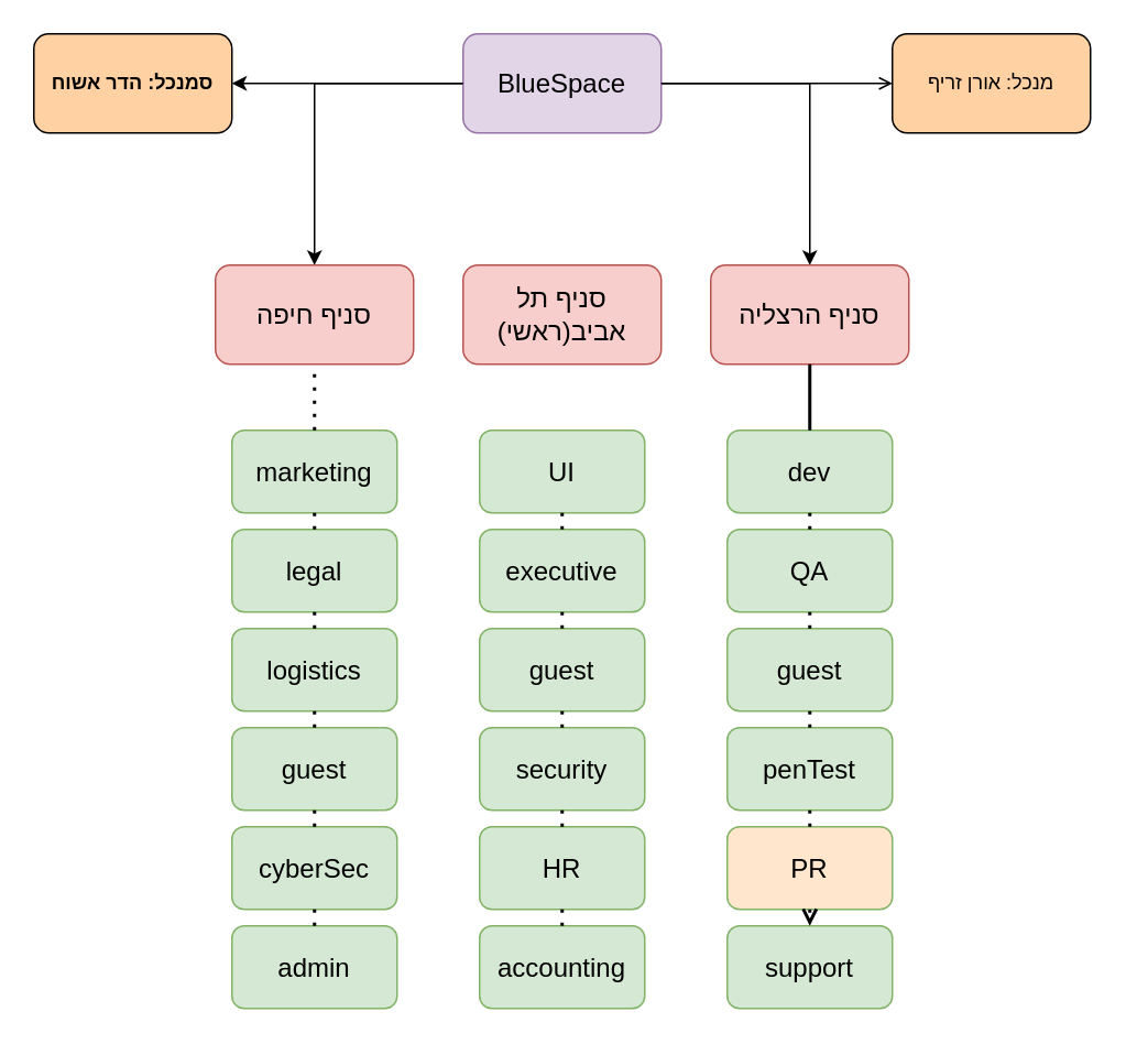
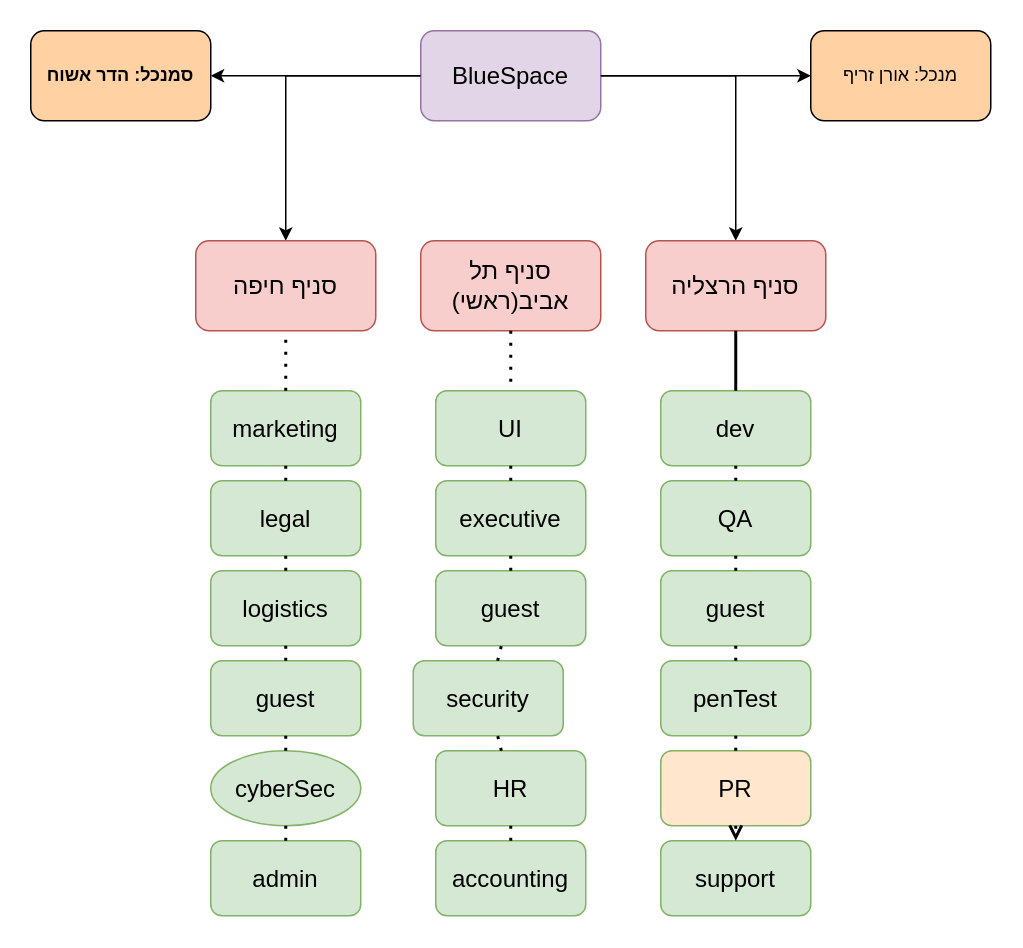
  <mxCell id="0" />
  <mxCell id="1" parent="0" />
  <mxCell id="2" style="edgeStyle=orthogonalEdgeStyle;rounded=0;orthogonalLoop=1;jettySize=auto;html=1;fontSize=36;" edge="1" parent="1" source="4" target="5"><mxGeometry relative="1" as="geometry" /></mxCell>
  <mxCell id="3" style="edgeStyle=orthogonalEdgeStyle;rounded=0;orthogonalLoop=1;jettySize=auto;html=1;fontSize=36;" edge="1" parent="1" source="4" target="6"><mxGeometry relative="1" as="geometry" /></mxCell>
  <mxCell id="4" value="&lt;font size=&quot;3&quot;&gt;BlueSpace&lt;/font&gt;" style="rounded=1;whiteSpace=wrap;html=1;fillColor=#e1d5e7;strokeColor=#9673a6;" vertex="1" parent="1"><mxGeometry x="280" y="20" width="120" height="60" as="geometry" /></mxCell>
  <mxCell id="5" value="&lt;font size=&quot;3&quot;&gt;סניף חיפה&lt;br&gt;&lt;/font&gt;" style="rounded=1;whiteSpace=wrap;html=1;fillColor=#f8cecc;strokeColor=#b85450;" vertex="1" parent="1"><mxGeometry x="130" y="160" width="120" height="60" as="geometry" /></mxCell>
  <mxCell id="6" value="&lt;font size=&quot;3&quot;&gt;סניף הרצליה&lt;br&gt;&lt;/font&gt;" style="rounded=1;whiteSpace=wrap;html=1;fillColor=#f8cecc;strokeColor=#b85450;" vertex="1" parent="1"><mxGeometry x="430" y="160" width="120" height="60" as="geometry" /></mxCell>
  <mxCell id="7" value="&lt;font style=&quot;font-size: 16px;&quot;&gt;סניף תל אביב(ראשי)&lt;/font&gt;" style="rounded=1;whiteSpace=wrap;html=1;fillColor=#f8cecc;strokeColor=#b85450;" vertex="1" parent="1"><mxGeometry x="280" y="160" width="120" height="60" as="geometry" /></mxCell>
  <mxCell id="8" value="marketing" style="rounded=1;whiteSpace=wrap;html=1;fontSize=16;fillColor=#d5e8d4;strokeColor=#82b366;" vertex="1" parent="1"><mxGeometry x="140" y="260" width="100" height="50" as="geometry" /></mxCell>
  <mxCell id="9" value="legal" style="rounded=1;whiteSpace=wrap;html=1;fontSize=16;fillColor=#d5e8d4;strokeColor=#82b366;" vertex="1" parent="1"><mxGeometry x="140" y="320" width="100" height="50" as="geometry" /></mxCell>
  <mxCell id="10" value="admin" style="rounded=1;whiteSpace=wrap;html=1;fontSize=16;fillColor=#d5e8d4;strokeColor=#82b366;" vertex="1" parent="1"><mxGeometry x="140" y="560" width="100" height="50" as="geometry" /></mxCell>
- <mxCell id="11" value="cyberSec" style="rounded=1;whiteSpace=wrap;html=1;fontSize=16;fillColor=#d5e8d4;strokeColor=#82b366;" vertex="1" parent="1"><mxGeometry x="140" y="500" width="100" height="50" as="geometry" /></mxCell>
+ <mxCell id="11" value="cyberSec" style="ellipse;whiteSpace=wrap;html=1;fontSize=16;fillColor=#d5e8d4;strokeColor=#82b366;" vertex="1" parent="1"><mxGeometry x="140" y="500" width="100" height="50" as="geometry" /></mxCell>
  <mxCell id="12" value="logistics" style="rounded=1;whiteSpace=wrap;html=1;fontSize=16;fillColor=#d5e8d4;strokeColor=#82b366;" vertex="1" parent="1"><mxGeometry x="140" y="380" width="100" height="50" as="geometry" /></mxCell>
  <mxCell id="13" value="guest" style="rounded=1;whiteSpace=wrap;html=1;fontSize=16;fillColor=#d5e8d4;strokeColor=#82b366;" vertex="1" parent="1"><mxGeometry x="140" y="440" width="100" height="50" as="geometry" /></mxCell>
  <mxCell id="14" value="UI" style="rounded=1;whiteSpace=wrap;html=1;fontSize=16;fillColor=#d5e8d4;strokeColor=#82b366;" vertex="1" parent="1"><mxGeometry x="290" y="260" width="100" height="50" as="geometry" /></mxCell>
  <mxCell id="15" value="HR" style="rounded=1;whiteSpace=wrap;html=1;fontSize=16;fillColor=#d5e8d4;strokeColor=#82b366;" vertex="1" parent="1"><mxGeometry x="290" y="500" width="100" height="50" as="geometry" /></mxCell>
- <mxCell id="16" value="security" style="rounded=1;whiteSpace=wrap;html=1;fontSize=16;fillColor=#d5e8d4;strokeColor=#82b366;" vertex="1" parent="1"><mxGeometry x="290" y="440" width="100" height="50" as="geometry" /></mxCell>
+ <mxCell id="16" value="security" style="rounded=1;whiteSpace=wrap;html=1;fontSize=16;fillColor=#d5e8d4;strokeColor=#82b366;" vertex="1" parent="1"><mxGeometry x="275" y="440" width="100" height="50" as="geometry" /></mxCell>
  <mxCell id="17" value="executive" style="rounded=1;whiteSpace=wrap;html=1;fontSize=16;fillColor=#d5e8d4;strokeColor=#82b366;" vertex="1" parent="1"><mxGeometry x="290" y="320" width="100" height="50" as="geometry" /></mxCell>
  <mxCell id="18" value="guest" style="rounded=1;whiteSpace=wrap;html=1;fontSize=16;fillColor=#d5e8d4;strokeColor=#82b366;" vertex="1" parent="1"><mxGeometry x="290" y="380" width="100" height="50" as="geometry" /></mxCell>
  <mxCell id="19" value="accounting" style="rounded=1;whiteSpace=wrap;html=1;fontSize=16;fillColor=#d5e8d4;strokeColor=#82b366;" vertex="1" parent="1"><mxGeometry x="290" y="560" width="100" height="50" as="geometry" /></mxCell>
  <mxCell id="20" value="dev" style="rounded=1;whiteSpace=wrap;html=1;fontSize=16;fillColor=#d5e8d4;strokeColor=#82b366;" vertex="1" parent="1"><mxGeometry x="440" y="260" width="100" height="50" as="geometry" /></mxCell>
  <mxCell id="21" value="PR" style="rounded=1;whiteSpace=wrap;html=1;fontSize=16;fillColor=#ffe6cc;strokeColor=#82b366;" vertex="1" parent="1"><mxGeometry x="440" y="500" width="100" height="50" as="geometry" /></mxCell>
  <mxCell id="22" value="penTest" style="rounded=1;whiteSpace=wrap;html=1;fontSize=16;fillColor=#d5e8d4;strokeColor=#82b366;" vertex="1" parent="1"><mxGeometry x="440" y="440" width="100" height="50" as="geometry" /></mxCell>
  <mxCell id="23" value="QA" style="rounded=1;whiteSpace=wrap;html=1;fontSize=16;fillColor=#d5e8d4;strokeColor=#82b366;" vertex="1" parent="1"><mxGeometry x="440" y="320" width="100" height="50" as="geometry" /></mxCell>
  <mxCell id="24" value="guest" style="rounded=1;whiteSpace=wrap;html=1;fontSize=16;fillColor=#d5e8d4;strokeColor=#82b366;" vertex="1" parent="1"><mxGeometry x="440" y="380" width="100" height="50" as="geometry" /></mxCell>
  <mxCell id="25" value="support" style="rounded=1;whiteSpace=wrap;html=1;fontSize=16;fillColor=#d5e8d4;strokeColor=#82b366;" vertex="1" parent="1"><mxGeometry x="440" y="560" width="100" height="50" as="geometry" /></mxCell>
  <mxCell id="26" value="" style="endArrow=none;dashed=1;html=1;dashPattern=1 3;strokeWidth=2;rounded=0;fontSize=16;" edge="1" parent="1" source="8" target="5"><mxGeometry width="50" height="50" relative="1" as="geometry"><mxPoint x="300" y="330" as="sourcePoint" /><mxPoint x="350" y="280" as="targetPoint" /></mxGeometry></mxCell>
  <mxCell id="27" value="" style="endArrow=none;dashed=1;html=1;dashPattern=1 3;strokeWidth=2;rounded=0;fontSize=16;" edge="1" parent="1" source="12" target="9"><mxGeometry width="50" height="50" relative="1" as="geometry"><mxPoint x="200" y="270" as="sourcePoint" /><mxPoint x="200" y="230" as="targetPoint" /></mxGeometry></mxCell>
  <mxCell id="28" value="" style="endArrow=none;dashed=1;html=1;dashPattern=1 3;strokeWidth=2;rounded=0;fontSize=16;" edge="1" parent="1" source="8" target="9"><mxGeometry width="50" height="50" relative="1" as="geometry"><mxPoint x="210" y="280" as="sourcePoint" /><mxPoint x="210" y="240" as="targetPoint" /></mxGeometry></mxCell>
  <mxCell id="29" value="" style="endArrow=none;dashed=1;html=1;dashPattern=1 3;strokeWidth=2;rounded=0;fontSize=16;" edge="1" parent="1" source="12" target="13"><mxGeometry width="50" height="50" relative="1" as="geometry"><mxPoint x="220" y="290" as="sourcePoint" /><mxPoint x="220" y="250" as="targetPoint" /></mxGeometry></mxCell>
  <mxCell id="30" value="" style="endArrow=none;dashed=1;html=1;dashPattern=1 3;strokeWidth=2;rounded=0;fontSize=16;" edge="1" parent="1" source="11" target="13"><mxGeometry width="50" height="50" relative="1" as="geometry"><mxPoint x="230" y="300" as="sourcePoint" /><mxPoint x="230" y="260" as="targetPoint" /></mxGeometry></mxCell>
  <mxCell id="31" value="" style="endArrow=none;dashed=1;html=1;dashPattern=1 3;strokeWidth=2;rounded=0;fontSize=16;" edge="1" parent="1" source="10" target="11"><mxGeometry width="50" height="50" relative="1" as="geometry"><mxPoint x="240" y="310" as="sourcePoint" /><mxPoint x="240" y="270" as="targetPoint" /></mxGeometry></mxCell>
  <mxCell id="32" value="" style="endArrow=none;dashed=1;html=1;dashPattern=1 3;strokeWidth=2;rounded=0;fontSize=16;" edge="1" parent="1" source="17" target="14"><mxGeometry width="50" height="50" relative="1" as="geometry"><mxPoint x="250" y="320" as="sourcePoint" /><mxPoint x="250" y="280" as="targetPoint" /></mxGeometry></mxCell>
+ <mxCell id="33" value="" style="endArrow=none;dashed=1;html=1;dashPattern=1 3;strokeWidth=2;rounded=0;fontSize=16;" edge="1" parent="1" source="7" target="14"><mxGeometry width="50" height="50" relative="1" as="geometry"><mxPoint x="260" y="330" as="sourcePoint" /><mxPoint x="260" y="290" as="targetPoint" /></mxGeometry></mxCell>
  <mxCell id="34" value="" style="endArrow=none;dashed=1;html=1;dashPattern=1 3;strokeWidth=2;rounded=0;fontSize=16;" edge="1" parent="1" source="18" target="17"><mxGeometry width="50" height="50" relative="1" as="geometry"><mxPoint x="270" y="340" as="sourcePoint" /><mxPoint x="270" y="300" as="targetPoint" /></mxGeometry></mxCell>
  <mxCell id="35" value="" style="endArrow=none;dashed=1;html=1;dashPattern=1 3;strokeWidth=2;rounded=0;fontSize=16;" edge="1" parent="1" source="16" target="18"><mxGeometry width="50" height="50" relative="1" as="geometry"><mxPoint x="280" y="350" as="sourcePoint" /><mxPoint x="280" y="310" as="targetPoint" /></mxGeometry></mxCell>
  <mxCell id="36" value="" style="endArrow=none;dashed=1;html=1;dashPattern=1 3;strokeWidth=2;rounded=0;fontSize=16;" edge="1" parent="1" source="15" target="16"><mxGeometry width="50" height="50" relative="1" as="geometry"><mxPoint x="290" y="360" as="sourcePoint" /><mxPoint x="290" y="320" as="targetPoint" /></mxGeometry></mxCell>
  <mxCell id="37" value="" style="endArrow=none;dashed=1;html=1;dashPattern=1 3;strokeWidth=2;rounded=0;fontSize=16;" edge="1" parent="1" source="19" target="15"><mxGeometry width="50" height="50" relative="1" as="geometry"><mxPoint x="300" y="370" as="sourcePoint" /><mxPoint x="300" y="330" as="targetPoint" /></mxGeometry></mxCell>
  <mxCell id="38" value="" style="endArrow=none;dashed=1;html=1;dashPattern=1 3;strokeWidth=2;rounded=0;fontSize=16;" edge="1" parent="1" source="23" target="20"><mxGeometry width="50" height="50" relative="1" as="geometry"><mxPoint x="310" y="380" as="sourcePoint" /><mxPoint x="310" y="340" as="targetPoint" /></mxGeometry></mxCell>
  <mxCell id="39" value="" style="endArrow=none;dashed=1;html=1;dashPattern=1 3;strokeWidth=2;rounded=0;fontSize=16;" edge="1" parent="1" source="24" target="23"><mxGeometry width="50" height="50" relative="1" as="geometry"><mxPoint x="320" y="390" as="sourcePoint" /><mxPoint x="320" y="350" as="targetPoint" /></mxGeometry></mxCell>
  <mxCell id="40" value="" style="endArrow=none;dashed=1;html=1;dashPattern=1 3;strokeWidth=2;rounded=0;fontSize=16;" edge="1" parent="1" source="22" target="24"><mxGeometry width="50" height="50" relative="1" as="geometry"><mxPoint x="330" y="400" as="sourcePoint" /><mxPoint x="330" y="360" as="targetPoint" /></mxGeometry></mxCell>
  <mxCell id="41" value="" style="endArrow=none;dashed=1;html=1;dashPattern=1 3;strokeWidth=2;rounded=0;fontSize=16;" edge="1" parent="1" source="21" target="22"><mxGeometry width="50" height="50" relative="1" as="geometry"><mxPoint x="340" y="410" as="sourcePoint" /><mxPoint x="340" y="370" as="targetPoint" /></mxGeometry></mxCell>
  <mxCell id="42" value="" style="endArrow=open;dashed=1;html=1;dashPattern=1 3;strokeWidth=2;rounded=0;fontSize=16;" edge="1" parent="1" source="21" target="25"><mxGeometry width="50" height="50" relative="1" as="geometry"><mxPoint x="350" y="420" as="sourcePoint" /><mxPoint x="350" y="380" as="targetPoint" /></mxGeometry></mxCell>
  <mxCell id="43" value="" style="endArrow=none;dashed=0;html=1;dashPattern=1 3;strokeWidth=2;rounded=0;fontSize=16;" edge="1" parent="1" source="6" target="20"><mxGeometry width="50" height="50" relative="1" as="geometry"><mxPoint x="350" y="230" as="sourcePoint" /><mxPoint x="350" y="270" as="targetPoint" /></mxGeometry></mxCell>
  <mxCell id="44" value="מנכל: אורן זריף" style="rounded=1;whiteSpace=wrap;html=1;fillColor=#FFD1A3;" vertex="1" parent="1"><mxGeometry x="540" y="20" width="120" height="60" as="geometry" /></mxCell>
  <mxCell id="45" value="&lt;b&gt;סמנכל: הדר אשוח&lt;/b&gt;" style="rounded=1;whiteSpace=wrap;html=1;fillColor=#FFD1A3;" vertex="1" parent="1"><mxGeometry x="20" y="20" width="120" height="60" as="geometry" /></mxCell>
- <mxCell id="46" value="" style="endArrow=open;html=1;rounded=0;" edge="1" parent="1" source="4" target="44"><mxGeometry width="50" height="50" relative="1" as="geometry"><mxPoint x="480" y="210" as="sourcePoint" /><mxPoint x="520" y="110" as="targetPoint" /></mxGeometry></mxCell>
+ <mxCell id="46" value="" style="endArrow=classic;html=1;rounded=0;" edge="1" parent="1" source="4" target="44"><mxGeometry width="50" height="50" relative="1" as="geometry"><mxPoint x="480" y="210" as="sourcePoint" /><mxPoint x="520" y="110" as="targetPoint" /></mxGeometry></mxCell>
  <mxCell id="47" value="" style="endArrow=classic;html=1;rounded=0;" edge="1" parent="1" source="4" target="45"><mxGeometry width="50" height="50" relative="1" as="geometry"><mxPoint x="480" y="260" as="sourcePoint" /><mxPoint x="530" y="210" as="targetPoint" /></mxGeometry></mxCell>
